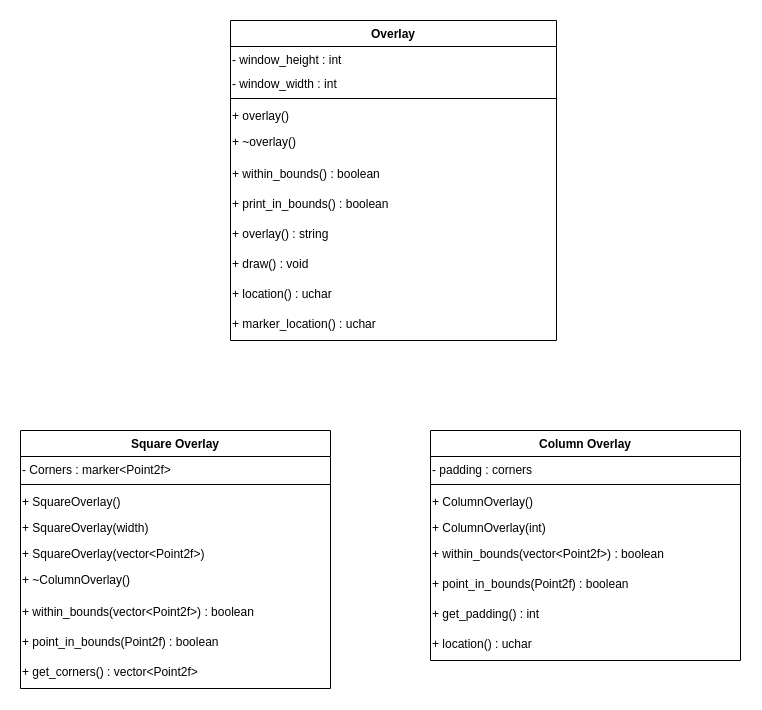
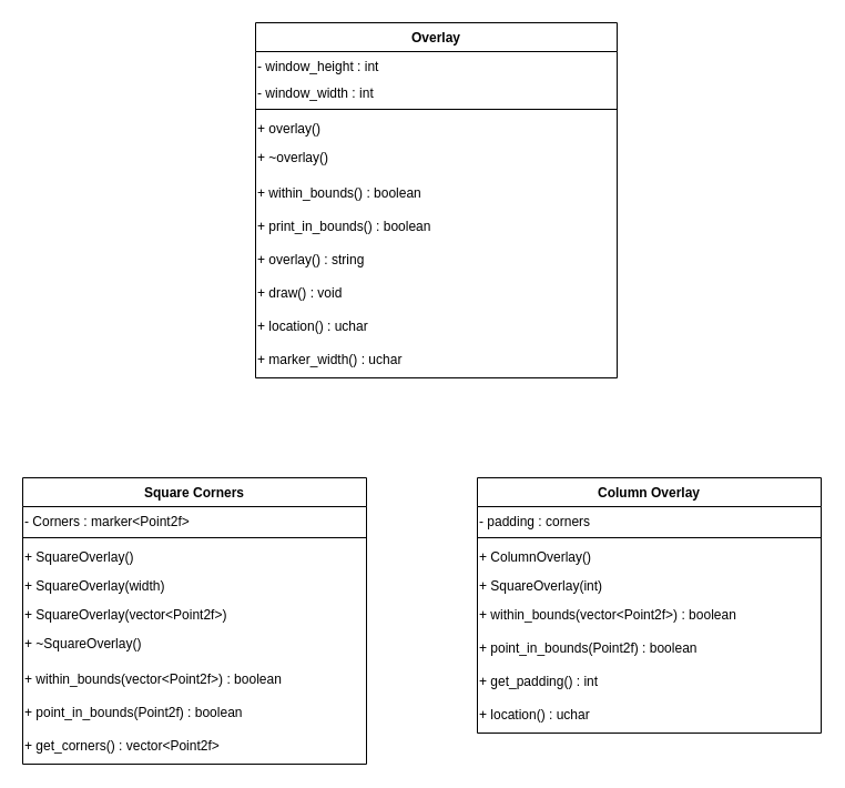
  <mxCell id="0" />
  <mxCell id="1" parent="0" />
  <mxCell id="2" value="Overlay" style="swimlane;fontStyle=1;align=center;verticalAlign=top;childLayout=stackLayout;horizontal=1;startSize=26;horizontalStack=0;resizeParent=1;resizeParentMax=0;resizeLast=0;collapsible=1;marginBottom=0;whiteSpace=wrap;html=1;" vertex="1" parent="1"><mxGeometry x="230" y="20" width="326" height="320" as="geometry" /></mxCell>
  <mxCell id="3" value="&lt;div&gt;- window_height : int&lt;br&gt;&lt;/div&gt;" style="text;whiteSpace=wrap;html=1;" vertex="1" parent="2"><mxGeometry y="26" width="326" height="24" as="geometry" /></mxCell>
  <mxCell id="4" value="&lt;div&gt;- window_width : int&lt;br&gt;&lt;/div&gt;" style="text;whiteSpace=wrap;html=1;" vertex="1" parent="2"><mxGeometry y="50" width="326" height="24" as="geometry" /></mxCell>
  <mxCell id="5" value="" style="line;strokeWidth=1;fillColor=none;align=left;verticalAlign=middle;spacingTop=-1;spacingLeft=3;spacingRight=3;rotatable=0;labelPosition=right;points=[];portConstraint=eastwest;strokeColor=inherit;" vertex="1" parent="2"><mxGeometry y="74" width="326" height="8" as="geometry" /></mxCell>
  <mxCell id="6" value="+ overlay()" style="text;strokeColor=none;fillColor=none;align=left;verticalAlign=top;spacingLeft=0;spacingRight=4;overflow=hidden;rotatable=0;points=[[0,0.5],[1,0.5]];portConstraint=eastwest;whiteSpace=wrap;html=1;" vertex="1" parent="2"><mxGeometry y="82" width="326" height="26" as="geometry" /></mxCell>
  <mxCell id="7" value="+ ~overlay()" style="text;whiteSpace=wrap;html=1;" vertex="1" parent="2"><mxGeometry y="108" width="326" height="32" as="geometry" /></mxCell>
  <mxCell id="8" value="+ within_bounds() : boolean" style="text;whiteSpace=wrap;html=1;" vertex="1" parent="2"><mxGeometry y="140" width="326" height="30" as="geometry" /></mxCell>
  <mxCell id="9" value="+ print_in_bounds() : boolean" style="text;whiteSpace=wrap;html=1;" vertex="1" parent="2"><mxGeometry y="170" width="326" height="30" as="geometry" /></mxCell>
  <mxCell id="10" value="+ overlay() : string" style="text;whiteSpace=wrap;html=1;" vertex="1" parent="2"><mxGeometry y="200" width="326" height="30" as="geometry" /></mxCell>
  <mxCell id="11" value="+ draw() : void" style="text;whiteSpace=wrap;html=1;" vertex="1" parent="2"><mxGeometry y="230" width="326" height="30" as="geometry" /></mxCell>
  <mxCell id="12" value="+ location() : uchar" style="text;whiteSpace=wrap;html=1;" vertex="1" parent="2"><mxGeometry y="260" width="326" height="30" as="geometry" /></mxCell>
- <mxCell id="13" value="+ marker_location() : uchar" style="text;whiteSpace=wrap;html=1;" vertex="1" parent="2"><mxGeometry y="290" width="326" height="30" as="geometry" /></mxCell>
- <mxCell id="14" value="Square Overlay" style="swimlane;fontStyle=1;align=center;verticalAlign=top;childLayout=stackLayout;horizontal=1;startSize=26;horizontalStack=0;resizeParent=1;resizeParentMax=0;resizeLast=0;collapsible=1;marginBottom=0;whiteSpace=wrap;html=1;" vertex="1" parent="1"><mxGeometry x="20" y="430" width="310" height="258" as="geometry" /></mxCell>
+ <mxCell id="13" value="+ marker_width() : uchar" style="text;whiteSpace=wrap;html=1;" vertex="1" parent="2"><mxGeometry y="290" width="326" height="30" as="geometry" /></mxCell>
+ <mxCell id="14" value="Square Corners" style="swimlane;fontStyle=1;align=center;verticalAlign=top;childLayout=stackLayout;horizontal=1;startSize=26;horizontalStack=0;resizeParent=1;resizeParentMax=0;resizeLast=0;collapsible=1;marginBottom=0;whiteSpace=wrap;html=1;" vertex="1" parent="1"><mxGeometry x="20" y="430" width="310" height="258" as="geometry" /></mxCell>
  <mxCell id="15" value="- Corners : marker&amp;lt;Point2f&amp;gt;" style="text;whiteSpace=wrap;html=1;" vertex="1" parent="14"><mxGeometry y="26" width="310" height="24" as="geometry" /></mxCell>
  <mxCell id="16" value="" style="line;strokeWidth=1;fillColor=none;align=left;verticalAlign=middle;spacingTop=-1;spacingLeft=3;spacingRight=3;rotatable=0;labelPosition=right;points=[];portConstraint=eastwest;strokeColor=inherit;" vertex="1" parent="14"><mxGeometry y="50" width="310" height="8" as="geometry" /></mxCell>
  <mxCell id="17" value="+ SquareOverlay()" style="text;strokeColor=none;fillColor=none;align=left;verticalAlign=top;spacingLeft=0;spacingRight=4;overflow=hidden;rotatable=0;points=[[0,0.5],[1,0.5]];portConstraint=eastwest;whiteSpace=wrap;html=1;" vertex="1" parent="14"><mxGeometry y="58" width="310" height="26" as="geometry" /></mxCell>
  <mxCell id="18" value="+ SquareOverlay(width)" style="text;strokeColor=none;fillColor=none;align=left;verticalAlign=top;spacingLeft=0;spacingRight=4;overflow=hidden;rotatable=0;points=[[0,0.5],[1,0.5]];portConstraint=eastwest;whiteSpace=wrap;html=1;" vertex="1" parent="14"><mxGeometry y="84" width="310" height="26" as="geometry" /></mxCell>
  <mxCell id="19" value="+ SquareOverlay(vector&amp;lt;Point2f&amp;gt;)" style="text;strokeColor=none;fillColor=none;align=left;verticalAlign=top;spacingLeft=0;spacingRight=4;overflow=hidden;rotatable=0;points=[[0,0.5],[1,0.5]];portConstraint=eastwest;whiteSpace=wrap;html=1;" vertex="1" parent="14"><mxGeometry y="110" width="310" height="26" as="geometry" /></mxCell>
- <mxCell id="20" value="+ ~ColumnOverlay()" style="text;whiteSpace=wrap;html=1;" vertex="1" parent="14"><mxGeometry y="136" width="310" height="32" as="geometry" /></mxCell>
+ <mxCell id="20" value="+ ~SquareOverlay()" style="text;whiteSpace=wrap;html=1;" vertex="1" parent="14"><mxGeometry y="136" width="310" height="32" as="geometry" /></mxCell>
  <mxCell id="21" value="+ within_bounds(vector&amp;lt;Point2f&amp;gt;) : boolean" style="text;whiteSpace=wrap;html=1;" vertex="1" parent="14"><mxGeometry y="168" width="310" height="30" as="geometry" /></mxCell>
  <mxCell id="22" value="+ point_in_bounds(Point2f) : boolean" style="text;whiteSpace=wrap;html=1;" vertex="1" parent="14"><mxGeometry y="198" width="310" height="30" as="geometry" /></mxCell>
  <mxCell id="23" value="+ get_corners() : vector&amp;lt;Point2f&amp;gt;" style="text;whiteSpace=wrap;html=1;" vertex="1" parent="14"><mxGeometry y="228" width="310" height="30" as="geometry" /></mxCell>
  <mxCell id="24" value="Column Overlay" style="swimlane;fontStyle=1;align=center;verticalAlign=top;childLayout=stackLayout;horizontal=1;startSize=26;horizontalStack=0;resizeParent=1;resizeParentMax=0;resizeLast=0;collapsible=1;marginBottom=0;whiteSpace=wrap;html=1;" vertex="1" parent="1"><mxGeometry x="430" y="430" width="310" height="230" as="geometry" /></mxCell>
  <mxCell id="25" value="- padding : corners" style="text;whiteSpace=wrap;html=1;" vertex="1" parent="24"><mxGeometry y="26" width="310" height="24" as="geometry" /></mxCell>
  <mxCell id="26" value="" style="line;strokeWidth=1;fillColor=none;align=left;verticalAlign=middle;spacingTop=-1;spacingLeft=3;spacingRight=3;rotatable=0;labelPosition=right;points=[];portConstraint=eastwest;strokeColor=inherit;" vertex="1" parent="24"><mxGeometry y="50" width="310" height="8" as="geometry" /></mxCell>
  <mxCell id="27" value="+ ColumnOverlay()" style="text;strokeColor=none;fillColor=none;align=left;verticalAlign=top;spacingLeft=0;spacingRight=4;overflow=hidden;rotatable=0;points=[[0,0.5],[1,0.5]];portConstraint=eastwest;whiteSpace=wrap;html=1;" vertex="1" parent="24"><mxGeometry y="58" width="310" height="26" as="geometry" /></mxCell>
- <mxCell id="28" value="+ ColumnOverlay(int)" style="text;strokeColor=none;fillColor=none;align=left;verticalAlign=top;spacingLeft=0;spacingRight=4;overflow=hidden;rotatable=0;points=[[0,0.5],[1,0.5]];portConstraint=eastwest;whiteSpace=wrap;html=1;" vertex="1" parent="24"><mxGeometry y="84" width="310" height="26" as="geometry" /></mxCell>
+ <mxCell id="28" value="+ SquareOverlay(int)" style="text;strokeColor=none;fillColor=none;align=left;verticalAlign=top;spacingLeft=0;spacingRight=4;overflow=hidden;rotatable=0;points=[[0,0.5],[1,0.5]];portConstraint=eastwest;whiteSpace=wrap;html=1;" vertex="1" parent="24"><mxGeometry y="84" width="310" height="26" as="geometry" /></mxCell>
  <mxCell id="29" value="+ within_bounds(vector&amp;lt;Point2f&amp;gt;) : boolean" style="text;whiteSpace=wrap;html=1;" vertex="1" parent="24"><mxGeometry y="110" width="310" height="30" as="geometry" /></mxCell>
  <mxCell id="30" value="+ point_in_bounds(Point2f) : boolean" style="text;whiteSpace=wrap;html=1;" vertex="1" parent="24"><mxGeometry y="140" width="310" height="30" as="geometry" /></mxCell>
  <mxCell id="31" value="+ get_padding() : int" style="text;whiteSpace=wrap;html=1;" vertex="1" parent="24"><mxGeometry y="170" width="310" height="30" as="geometry" /></mxCell>
  <mxCell id="32" value="+ location() : uchar" style="text;whiteSpace=wrap;html=1;" vertex="1" parent="24"><mxGeometry y="200" width="310" height="30" as="geometry" /></mxCell>
